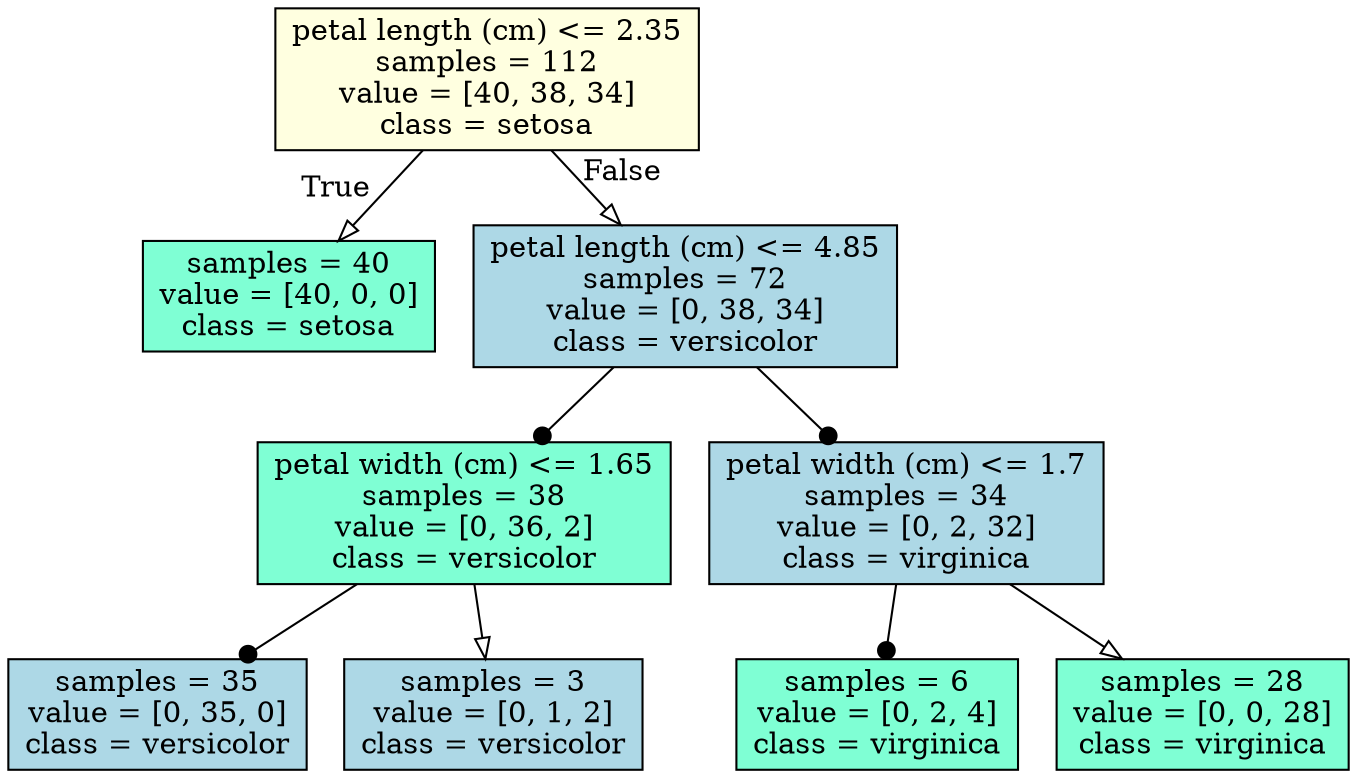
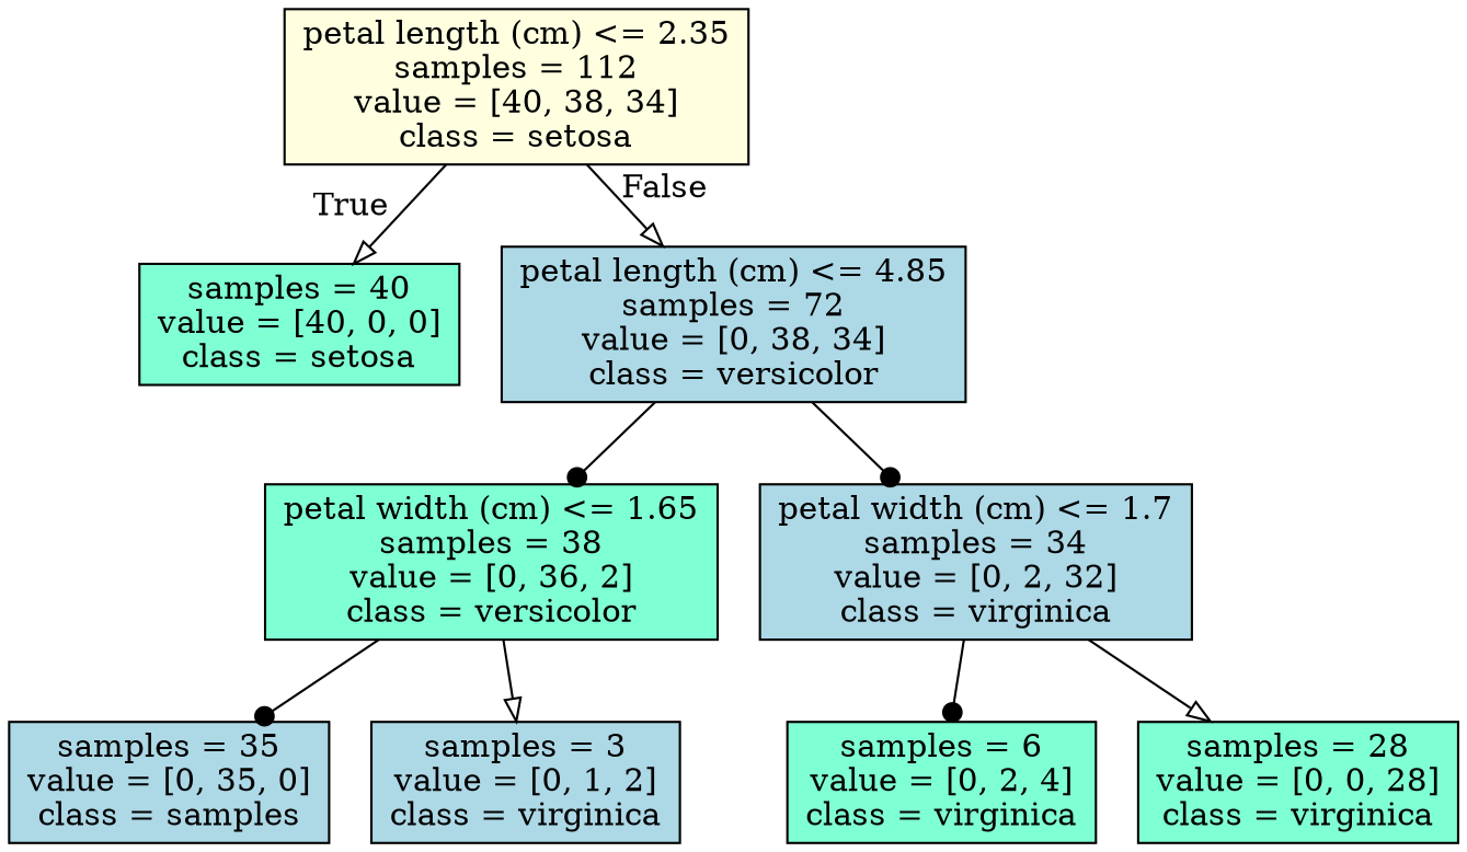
  digraph {
    node [color=black fillcolor=aquamarine shape=box style=filled]
    edge [arrowhead=onormal]
    n1 [fillcolor=lightyellow label="petal length (cm) <= 2.35\nsamples = 112\nvalue = [40, 38, 34]\nclass = setosa"]
    n2 [label="samples = 40\nvalue = [40, 0, 0]\nclass = setosa"]
    n3 [fillcolor=lightblue label="petal length (cm) <= 4.85\nsamples = 72\nvalue = [0, 38, 34]\nclass = versicolor"]
    n4 [label="petal width (cm) <= 1.65\nsamples = 38\nvalue = [0, 36, 2]\nclass = versicolor"]
    n5 [fillcolor=lightblue label="petal width (cm) <= 1.7\nsamples = 34\nvalue = [0, 2, 32]\nclass = virginica"]
-   n6 [fillcolor=lightblue label="samples = 35\nvalue = [0, 35, 0]\nclass = versicolor"]
-   n7 [fillcolor=lightblue label="samples = 3\nvalue = [0, 1, 2]\nclass = versicolor"]
+   n6 [fillcolor=lightblue label="samples = 35\nvalue = [0, 35, 0]\nclass = samples"]
+   n7 [fillcolor=lightblue label="samples = 3\nvalue = [0, 1, 2]\nclass = virginica"]
    n8 [label="samples = 6\nvalue = [0, 2, 4]\nclass = virginica"]
    n9 [label="samples = 28\nvalue = [0, 0, 28]\nclass = virginica"]
    n1 -> n2 [headlabel=True labelangle=45 labeldistance=2.5]
    n1 -> n3 [headlabel=False labelangle=-45 labeldistance=2.5]
    n3 -> n4 [arrowhead=dot]
    n3 -> n5 [arrowhead=dot]
    n4 -> n6 [arrowhead=dot]
    n4 -> n7
    n5 -> n8 [arrowhead=dot]
    n5 -> n9
  }
